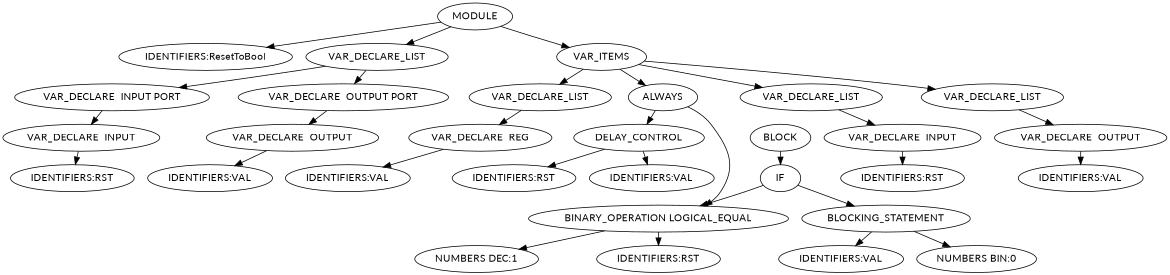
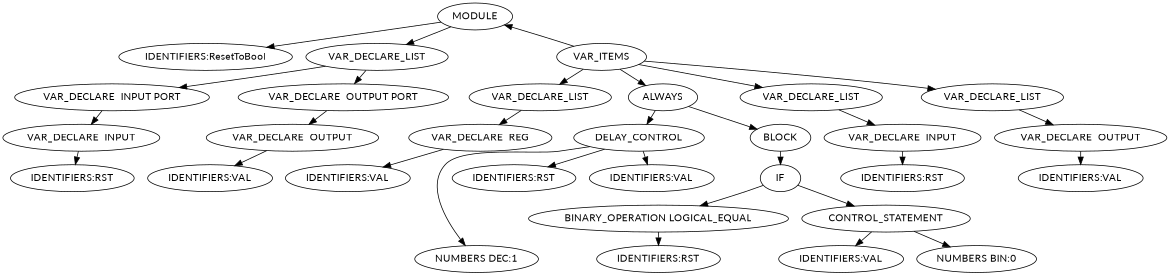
  digraph {
    fontname=Lato
    ranksep=.25
    node [fontname=Lato]
    edge [fontname=Lato]
    n1 [label=MODULE]
    n2 [label="IDENTIFIERS:ResetToBool"]
    n3 [label=VAR_DECLARE_LIST]
    n4 [label=VAR_ITEMS]
    n5 [label="VAR_DECLARE  INPUT PORT"]
    n6 [label="VAR_DECLARE  OUTPUT PORT"]
    n7 [label=VAR_DECLARE_LIST]
    n8 [label=VAR_DECLARE_LIST]
    n9 [label=VAR_DECLARE_LIST]
    n10 [label=ALWAYS]
    n11 [label="VAR_DECLARE  INPUT"]
    n12 [label="VAR_DECLARE  OUTPUT"]
    n13 [label="IDENTIFIERS:RST"]
    n14 [label="IDENTIFIERS:VAL"]
    n15 [label="VAR_DECLARE  INPUT"]
    n16 [label="VAR_DECLARE  OUTPUT"]
    n17 [label="VAR_DECLARE  REG"]
    n18 [label=DELAY_CONTROL]
    n19 [label=BLOCK]
    n20 [label="IDENTIFIERS:RST"]
    n21 [label="IDENTIFIERS:VAL"]
    n22 [label="IDENTIFIERS:VAL"]
    n23 [label="IDENTIFIERS:RST"]
    n24 [label="IDENTIFIERS:VAL"]
    n25 [label=IF]
    n26 [label="BINARY_OPERATION LOGICAL_EQUAL"]
-   n27 [label=BLOCKING_STATEMENT]
+   n27 [label=CONTROL_STATEMENT]
    n28 [label="IDENTIFIERS:RST"]
    n29 [label="NUMBERS DEC:1"]
    n30 [label="IDENTIFIERS:VAL"]
    n31 [label="NUMBERS BIN:0"]
    n1 -> n2
    n1 -> n3
-   n1 -> n4
+   n4 -> n1
    n3 -> n5
    n3 -> n6
    n4 -> n7
    n4 -> n8
    n4 -> n9
    n4 -> n10
    n5 -> n11
    n6 -> n12
    n7 -> n15
    n8 -> n16
    n9 -> n17
    n10 -> n18
-   n10 -> n26
+   n10 -> n19
    n11 -> n13
    n12 -> n14
    n15 -> n20
    n16 -> n21
    n17 -> n22
    n18 -> n23
    n18 -> n24
    n19 -> n25
    n25 -> n26
    n25 -> n27
    n26 -> n28
-   n26 -> n29
+   n18 -> n29
    n27 -> n30
    n27 -> n31
  }
